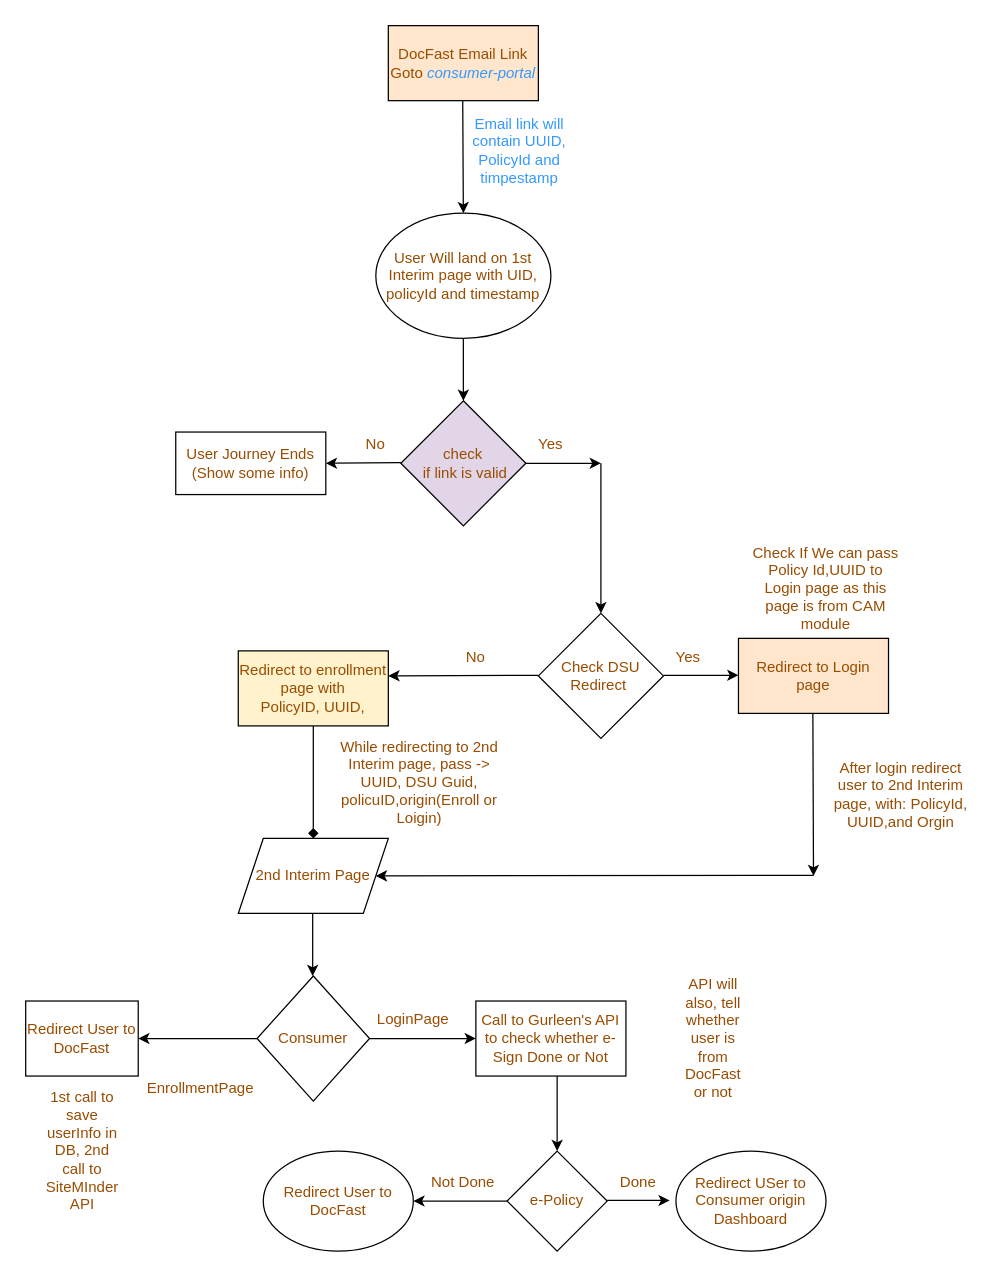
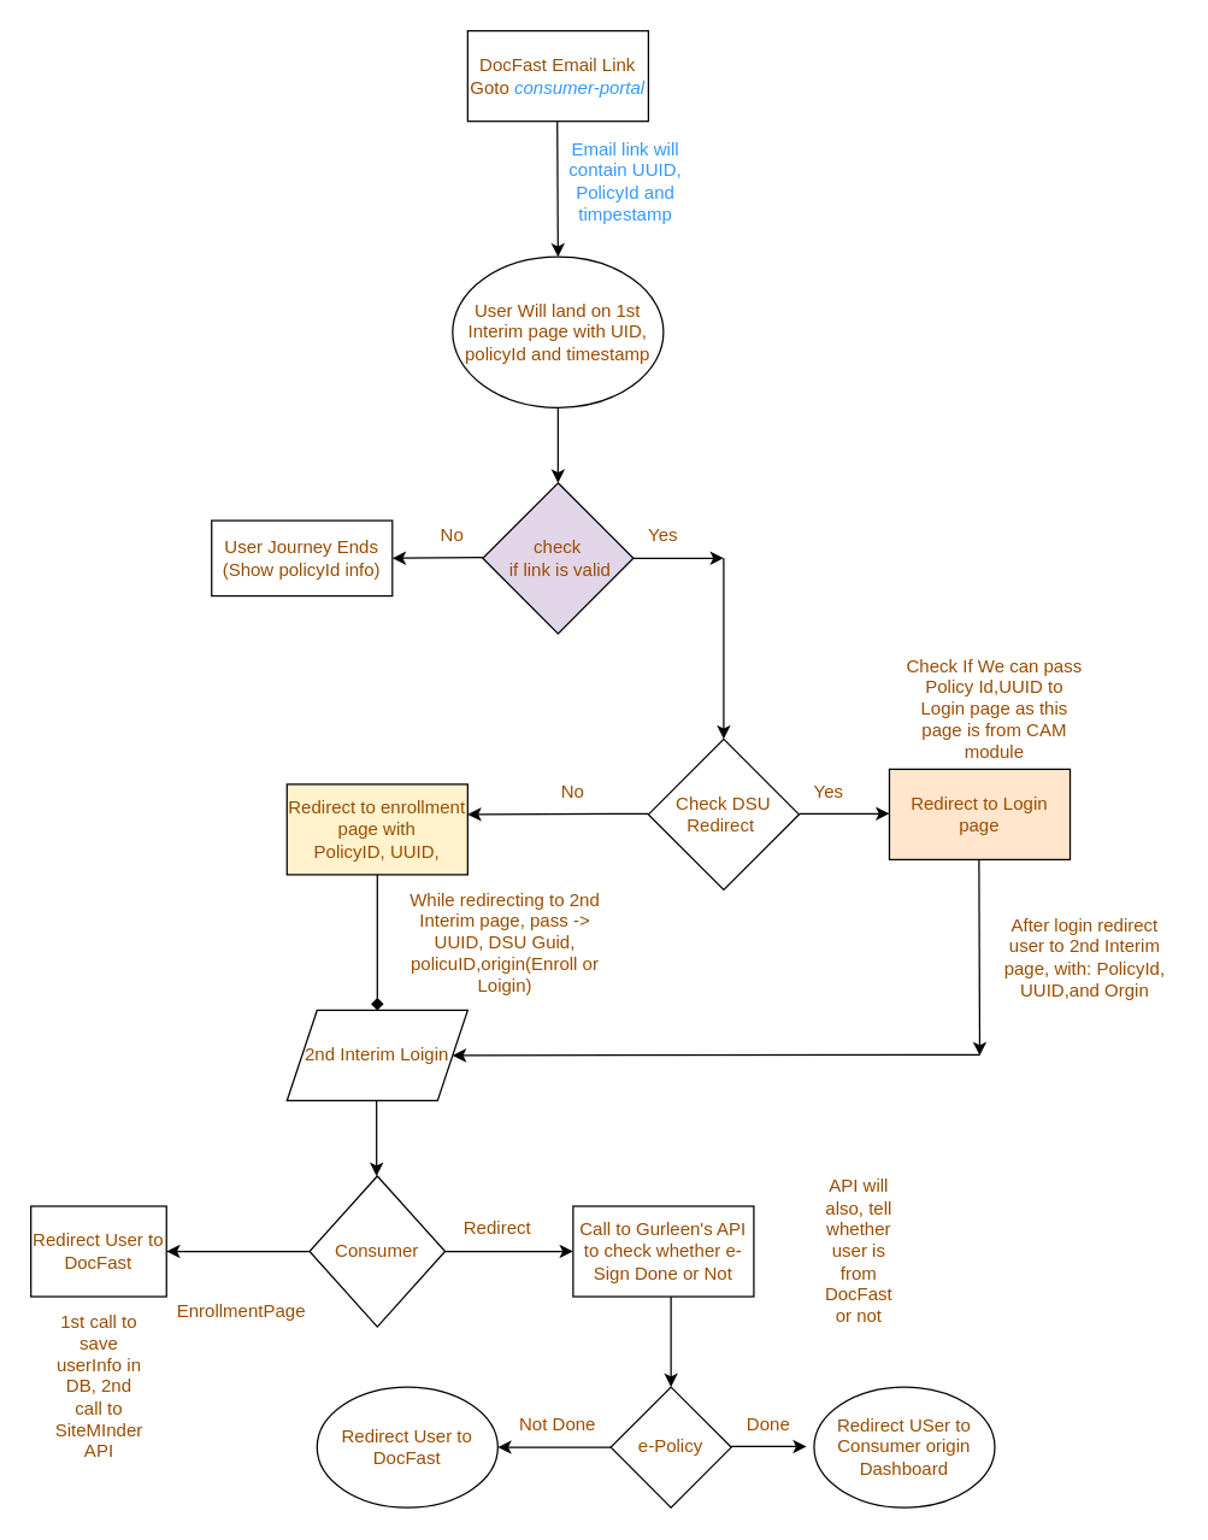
  <mxCell id="0" />
  <mxCell id="1" parent="0" />
- <mxCell id="2" value="&lt;font color=&quot;#994c00&quot;&gt;DocFast Email Link&lt;br&gt;Goto &lt;/font&gt;&lt;i&gt;&lt;font color=&quot;#3399ff&quot;&gt;consumer-portal&lt;/font&gt;&lt;/i&gt;" style="rounded=0;whiteSpace=wrap;html=1;fillColor=#ffe6cc;" vertex="1" parent="1"><mxGeometry x="310" y="20" width="120" height="60" as="geometry" /></mxCell>
+ <mxCell id="2" value="&lt;font color=&quot;#994c00&quot;&gt;DocFast Email Link&lt;br&gt;Goto &lt;/font&gt;&lt;i&gt;&lt;font color=&quot;#3399ff&quot;&gt;consumer-portal&lt;/font&gt;&lt;/i&gt;" style="rounded=0;whiteSpace=wrap;html=1;" vertex="1" parent="1"><mxGeometry x="310" y="20" width="120" height="60" as="geometry" /></mxCell>
  <mxCell id="3" value="" style="endArrow=classic;html=1;rounded=0;fontColor=#3399FF;entryX=0.5;entryY=0;entryDx=0;entryDy=0;" edge="1" parent="1" target="5"><mxGeometry width="50" height="50" relative="1" as="geometry"><mxPoint x="369.5" y="80" as="sourcePoint" /><mxPoint x="369.5" y="140" as="targetPoint" /></mxGeometry></mxCell>
  <mxCell id="4" style="edgeStyle=orthogonalEdgeStyle;rounded=0;orthogonalLoop=1;jettySize=auto;html=1;fontColor=#000000;" edge="1" parent="1" source="5" target="7"><mxGeometry relative="1" as="geometry"><mxPoint x="370" y="320" as="targetPoint" /></mxGeometry></mxCell>
  <mxCell id="5" value="&lt;font color=&quot;#994c00&quot;&gt;User Will land on 1st Interim page with UID, policyId and timestamp&lt;/font&gt;" style="ellipse;whiteSpace=wrap;html=1;fontColor=#3399FF;" vertex="1" parent="1"><mxGeometry x="300" y="170" width="140" height="100" as="geometry" /></mxCell>
  <mxCell id="6" value="Email link will contain UUID, PolicyId and timpestamp" style="text;html=1;strokeColor=none;fillColor=none;align=center;verticalAlign=middle;whiteSpace=wrap;rounded=0;fontColor=#3399FF;" vertex="1" parent="1"><mxGeometry x="370" y="90" width="90" height="60" as="geometry" /></mxCell>
  <mxCell id="7" value="&lt;font color=&quot;#994c00&quot;&gt;check&lt;br&gt;&amp;nbsp;if link is valid&lt;/font&gt;" style="rhombus;whiteSpace=wrap;html=1;fontColor=#000000;fillColor=#e1d5e7;" vertex="1" parent="1"><mxGeometry x="320" y="320" width="100" height="100" as="geometry" /></mxCell>
  <mxCell id="8" value="" style="endArrow=classic;html=1;rounded=0;fontColor=#000000;" edge="1" parent="1"><mxGeometry width="50" height="50" relative="1" as="geometry"><mxPoint x="420" y="370" as="sourcePoint" /><mxPoint x="480" y="370" as="targetPoint" /></mxGeometry></mxCell>
  <mxCell id="9" value="&lt;font color=&quot;#994c00&quot;&gt;Yes&lt;/font&gt;" style="text;html=1;strokeColor=none;fillColor=none;align=center;verticalAlign=middle;whiteSpace=wrap;rounded=0;fontColor=#000000;" vertex="1" parent="1"><mxGeometry x="410" y="340" width="60" height="30" as="geometry" /></mxCell>
  <mxCell id="10" value="" style="endArrow=classic;html=1;rounded=0;fontColor=#000000;" edge="1" parent="1"><mxGeometry width="50" height="50" relative="1" as="geometry"><mxPoint x="320" y="369.5" as="sourcePoint" /><mxPoint x="260" y="370" as="targetPoint" /></mxGeometry></mxCell>
  <mxCell id="11" value="&lt;font color=&quot;#994c00&quot;&gt;No&lt;/font&gt;" style="text;html=1;strokeColor=none;fillColor=none;align=center;verticalAlign=middle;whiteSpace=wrap;rounded=0;fontColor=#000000;" vertex="1" parent="1"><mxGeometry x="270" y="340" width="60" height="30" as="geometry" /></mxCell>
- <mxCell id="12" value="&lt;font color=&quot;#994c00&quot;&gt;User Journey Ends&lt;br&gt;(Show some info)&lt;/font&gt;" style="rounded=0;whiteSpace=wrap;html=1;fontColor=#000000;" vertex="1" parent="1"><mxGeometry x="140" y="345" width="120" height="50" as="geometry" /></mxCell>
+ <mxCell id="12" value="&lt;font color=&quot;#994c00&quot;&gt;User Journey Ends&lt;br&gt;(Show policyId info)&lt;/font&gt;" style="rounded=0;whiteSpace=wrap;html=1;fontColor=#000000;" vertex="1" parent="1"><mxGeometry x="140" y="345" width="120" height="50" as="geometry" /></mxCell>
  <mxCell id="13" value="&lt;font color=&quot;#994c00&quot;&gt;Check DSU&lt;br&gt;Redirect&amp;nbsp;&lt;/font&gt;" style="rhombus;whiteSpace=wrap;html=1;fontColor=#000000;" vertex="1" parent="1"><mxGeometry x="430" y="490" width="100" height="100" as="geometry" /></mxCell>
  <mxCell id="14" value="" style="endArrow=classic;html=1;rounded=0;fontColor=#000000;" edge="1" parent="1" target="13"><mxGeometry width="50" height="50" relative="1" as="geometry"><mxPoint x="480" y="370" as="sourcePoint" /><mxPoint x="500" y="330" as="targetPoint" /><Array as="points"><mxPoint x="480" y="400" /></Array></mxGeometry></mxCell>
  <mxCell id="15" value="&lt;font color=&quot;#994c00&quot;&gt;No&lt;/font&gt;" style="text;html=1;strokeColor=none;fillColor=none;align=center;verticalAlign=middle;whiteSpace=wrap;rounded=0;fontColor=#000000;" vertex="1" parent="1"><mxGeometry x="350" y="510" width="60" height="30" as="geometry" /></mxCell>
  <mxCell id="16" value="" style="endArrow=classic;html=1;rounded=0;fontColor=#000000;" edge="1" parent="1"><mxGeometry width="50" height="50" relative="1" as="geometry"><mxPoint x="430" y="539.5" as="sourcePoint" /><mxPoint x="310" y="540" as="targetPoint" /><Array as="points"><mxPoint x="410" y="539.5" /></Array></mxGeometry></mxCell>
  <mxCell id="17" value="" style="endArrow=classic;html=1;rounded=0;fontColor=#000000;" edge="1" parent="1"><mxGeometry width="50" height="50" relative="1" as="geometry"><mxPoint x="530" y="539.5" as="sourcePoint" /><mxPoint x="590" y="539.5" as="targetPoint" /></mxGeometry></mxCell>
  <mxCell id="18" value="&lt;font color=&quot;#994c00&quot;&gt;Yes&lt;/font&gt;" style="text;html=1;strokeColor=none;fillColor=none;align=center;verticalAlign=middle;whiteSpace=wrap;rounded=0;fontColor=#000000;" vertex="1" parent="1"><mxGeometry x="520" y="510" width="60" height="30" as="geometry" /></mxCell>
- <mxCell id="19" value="&lt;font color=&quot;#994c00&quot;&gt;2nd Interim Page&lt;/font&gt;" style="shape=parallelogram;perimeter=parallelogramPerimeter;whiteSpace=wrap;html=1;fixedSize=1;fontColor=#000000;" vertex="1" parent="1"><mxGeometry x="190" y="670" width="120" height="60" as="geometry" /></mxCell>
+ <mxCell id="19" value="&lt;font color=&quot;#994c00&quot;&gt;2nd Interim Loigin&lt;/font&gt;" style="shape=parallelogram;perimeter=parallelogramPerimeter;whiteSpace=wrap;html=1;fixedSize=1;fontColor=#000000;" vertex="1" parent="1"><mxGeometry x="190" y="670" width="120" height="60" as="geometry" /></mxCell>
  <mxCell id="20" value="While redirecting to 2nd Interim page, pass -&amp;gt; UUID, DSU Guid, policuID,origin(Enroll or Loigin)" style="text;html=1;strokeColor=none;fillColor=none;align=center;verticalAlign=middle;whiteSpace=wrap;rounded=0;fontColor=#994C00;" vertex="1" parent="1"><mxGeometry x="260" y="600" width="150" height="50" as="geometry" /></mxCell>
  <mxCell id="21" value="" style="endArrow=diamond;html=1;rounded=0;fontColor=#994C00;startArrow=none;" edge="1" parent="1" source="22" target="19"><mxGeometry width="50" height="50" relative="1" as="geometry"><mxPoint x="250" y="520" as="sourcePoint" /><mxPoint x="300" y="470" as="targetPoint" /></mxGeometry></mxCell>
  <mxCell id="22" value="&lt;font color=&quot;#994c00&quot;&gt;Redirect to enrollment page with&lt;br&gt;PolicyID, UUID,&lt;/font&gt;" style="rounded=0;whiteSpace=wrap;html=1;fillColor=#fff2cc;" vertex="1" parent="1"><mxGeometry x="190" y="520" width="120" height="60" as="geometry" /></mxCell>
  <mxCell id="23" value="" style="endArrow=none;html=1;rounded=0;fontColor=#994C00;" edge="1" parent="1" target="22"><mxGeometry width="50" height="50" relative="1" as="geometry"><mxPoint x="250" y="520" as="sourcePoint" /><mxPoint x="250" y="670" as="targetPoint" /></mxGeometry></mxCell>
  <mxCell id="24" value="Consumer" style="rhombus;whiteSpace=wrap;html=1;fontColor=#994C00;" vertex="1" parent="1"><mxGeometry x="205" y="780" width="90" height="100" as="geometry" /></mxCell>
  <mxCell id="25" value="" style="endArrow=classic;html=1;rounded=0;fontColor=#994C00;" edge="1" parent="1"><mxGeometry width="50" height="50" relative="1" as="geometry"><mxPoint x="249.5" y="730" as="sourcePoint" /><mxPoint x="249.5" y="780" as="targetPoint" /></mxGeometry></mxCell>
  <mxCell id="26" value="&lt;font color=&quot;#994c00&quot;&gt;Redirect to Login page&lt;/font&gt;" style="rounded=0;whiteSpace=wrap;html=1;fontColor=#000000;fillColor=#ffe6cc;" vertex="1" parent="1"><mxGeometry x="590" y="510" width="120" height="60" as="geometry" /></mxCell>
  <mxCell id="27" value="Check If We can pass Policy Id,UUID to Login page as this page is from CAM module" style="text;html=1;strokeColor=none;fillColor=none;align=center;verticalAlign=middle;whiteSpace=wrap;rounded=0;fontColor=#994C00;" vertex="1" parent="1"><mxGeometry x="600" y="440" width="120" height="60" as="geometry" /></mxCell>
  <mxCell id="28" value="" style="endArrow=classic;html=1;rounded=0;fontColor=#994C00;" edge="1" parent="1"><mxGeometry width="50" height="50" relative="1" as="geometry"><mxPoint x="649.5" y="570" as="sourcePoint" /><mxPoint x="650" y="700" as="targetPoint" /></mxGeometry></mxCell>
  <mxCell id="29" value="" style="endArrow=classic;html=1;rounded=0;fontColor=#994C00;" edge="1" parent="1" target="19"><mxGeometry width="50" height="50" relative="1" as="geometry"><mxPoint x="650" y="699.5" as="sourcePoint" /><mxPoint x="560" y="699.5" as="targetPoint" /></mxGeometry></mxCell>
  <mxCell id="30" value="After login redirect user to 2nd Interim page, with: PolicyId, UUID,and Orgin" style="text;html=1;strokeColor=none;fillColor=none;align=center;verticalAlign=middle;whiteSpace=wrap;rounded=0;fontColor=#994C00;" vertex="1" parent="1"><mxGeometry x="660" y="600" width="120" height="70" as="geometry" /></mxCell>
  <mxCell id="31" value="Redirect User to DocFast" style="rounded=0;whiteSpace=wrap;html=1;fontColor=#994C00;" vertex="1" parent="1"><mxGeometry y="800" width="90" height="60" as="geometry" x="20" /></mxCell>
  <mxCell id="32" value="" style="endArrow=classic;html=1;rounded=0;fontColor=#994C00;exitX=0;exitY=0.5;exitDx=0;exitDy=0;entryX=1;entryY=0.5;entryDx=0;entryDy=0;" edge="1" parent="1" source="24" target="31"><mxGeometry width="50" height="50" relative="1" as="geometry"><mxPoint x="200" y="829.5" as="sourcePoint" /><mxPoint x="130" y="830" as="targetPoint" /></mxGeometry></mxCell>
  <mxCell id="33" value="EnrollmentPage" style="text;html=1;strokeColor=none;fillColor=none;align=center;verticalAlign=middle;whiteSpace=wrap;rounded=0;fontColor=#994C00;" vertex="1" parent="1"><mxGeometry x="130" y="855" width="60" height="30" as="geometry" /></mxCell>
  <mxCell id="34" value="1st call to save userInfo in DB, 2nd call to SiteMInder API" style="text;html=1;strokeColor=none;fillColor=none;align=center;verticalAlign=middle;whiteSpace=wrap;rounded=0;fontColor=#994C00;" vertex="1" parent="1"><mxGeometry x="32.5" y="860" width="65" height="120" as="geometry" /></mxCell>
  <mxCell id="35" value="" style="endArrow=classic;html=1;rounded=0;fontColor=#994C00;entryX=0;entryY=0.5;entryDx=0;entryDy=0;entryPerimeter=0;" edge="1" parent="1" target="37"><mxGeometry width="50" height="50" relative="1" as="geometry"><mxPoint x="295" y="830" as="sourcePoint" /><mxPoint x="375" y="830" as="targetPoint" /></mxGeometry></mxCell>
- <mxCell id="36" value="LoginPage" style="text;html=1;strokeColor=none;fillColor=none;align=center;verticalAlign=middle;whiteSpace=wrap;rounded=0;fontColor=#994C00;" vertex="1" parent="1"><mxGeometry x="300" y="800" width="60" height="30" as="geometry" /></mxCell>
+ <mxCell id="36" value="Redirect" style="text;html=1;strokeColor=none;fillColor=none;align=center;verticalAlign=middle;whiteSpace=wrap;rounded=0;fontColor=#994C00;" vertex="1" parent="1"><mxGeometry x="300" y="800" width="60" height="30" as="geometry" /></mxCell>
  <mxCell id="37" value="Call to Gurleen's API to check whether e-Sign Done or Not" style="rounded=0;whiteSpace=wrap;html=1;fontColor=#994C00;" vertex="1" parent="1"><mxGeometry x="380" y="800" width="120" height="60" as="geometry" /></mxCell>
  <mxCell id="38" value="" style="endArrow=classic;html=1;rounded=0;fontColor=#994C00;" edge="1" parent="1"><mxGeometry width="50" height="50" relative="1" as="geometry"><mxPoint x="445" y="860" as="sourcePoint" /><mxPoint x="445" y="920" as="targetPoint" /></mxGeometry></mxCell>
  <mxCell id="39" value="e-Policy" style="rhombus;whiteSpace=wrap;html=1;fontColor=#994C00;" vertex="1" parent="1"><mxGeometry x="405" y="920" width="80" height="80" as="geometry" /></mxCell>
  <mxCell id="40" value="" style="endArrow=classic;html=1;rounded=0;fontColor=#994C00;" edge="1" parent="1"><mxGeometry width="50" height="50" relative="1" as="geometry"><mxPoint x="485" y="959.5" as="sourcePoint" /><mxPoint x="535" y="959.5" as="targetPoint" /></mxGeometry></mxCell>
  <mxCell id="41" value="Done" style="text;html=1;strokeColor=none;fillColor=none;align=center;verticalAlign=middle;whiteSpace=wrap;rounded=0;fontColor=#994C00;" vertex="1" parent="1"><mxGeometry x="480" y="930" width="60" height="30" as="geometry" /></mxCell>
  <mxCell id="42" value="Redirect USer to Consumer origin Dashboard" style="ellipse;whiteSpace=wrap;html=1;fontColor=#994C00;" vertex="1" parent="1"><mxGeometry x="540" y="920" width="120" height="80" as="geometry" /></mxCell>
  <mxCell id="43" value="Not Done" style="text;html=1;strokeColor=none;fillColor=none;align=center;verticalAlign=middle;whiteSpace=wrap;rounded=0;fontColor=#994C00;" vertex="1" parent="1"><mxGeometry x="340" y="930" width="60" height="30" as="geometry" /></mxCell>
  <mxCell id="44" value="" style="endArrow=classic;html=1;rounded=0;fontColor=#994C00;entryX=1;entryY=0.5;entryDx=0;entryDy=0;" edge="1" parent="1" target="45"><mxGeometry width="50" height="50" relative="1" as="geometry"><mxPoint x="405" y="960" as="sourcePoint" /><mxPoint x="335" y="960" as="targetPoint" /></mxGeometry></mxCell>
  <mxCell id="45" value="Redirect User to DocFast" style="ellipse;whiteSpace=wrap;html=1;fontColor=#994C00;" vertex="1" parent="1"><mxGeometry x="210" y="920" width="120" height="80" as="geometry" /></mxCell>
  <mxCell id="46" value="API will also, tell whether user is from DocFast or not" style="text;html=1;strokeColor=none;fillColor=none;align=center;verticalAlign=middle;whiteSpace=wrap;rounded=0;fontColor=#994C00;" vertex="1" parent="1"><mxGeometry x="540" y="815" width="60" height="30" as="geometry" /></mxCell>
